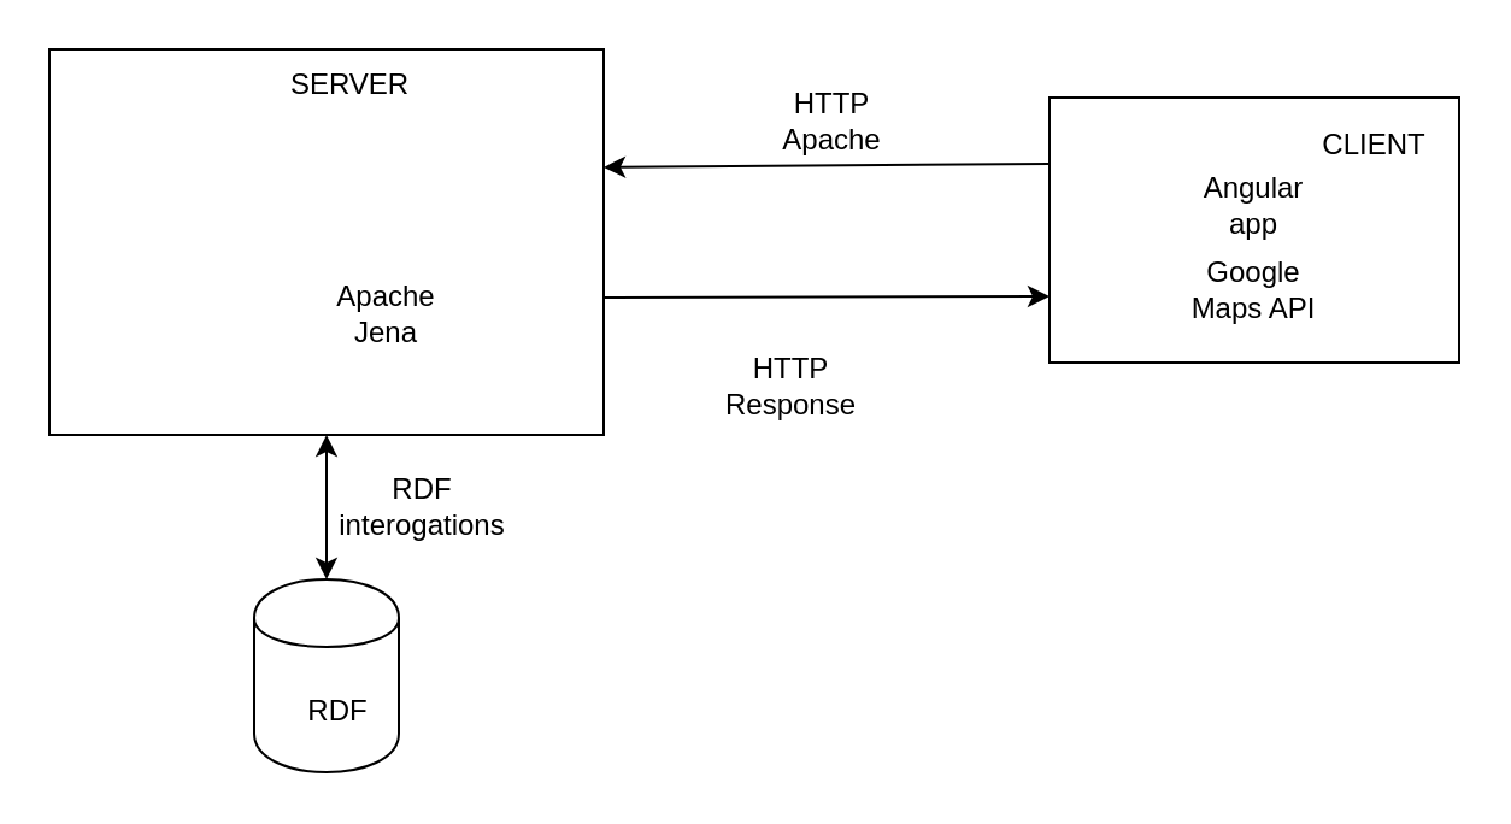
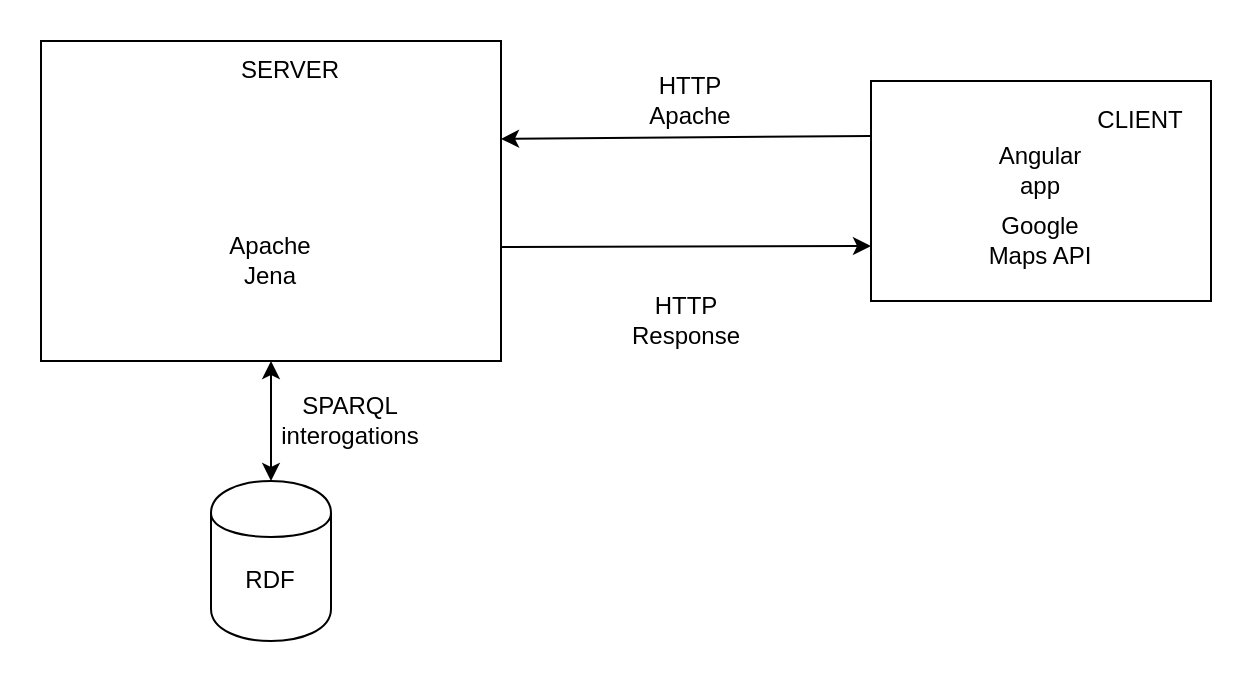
  <mxCell id="0" />
  <mxCell id="1" parent="0" />
  <mxCell id="2" value="" style="rounded=0;whiteSpace=wrap;html=1;" vertex="1" parent="1"><mxGeometry x="20" y="20" width="230" height="160" as="geometry" /></mxCell>
  <mxCell id="3" value="" style="rounded=0;whiteSpace=wrap;html=1;" vertex="1" parent="1"><mxGeometry x="435" y="40" width="170" height="110" as="geometry" /></mxCell>
  <mxCell id="4" value="" style="shape=cylinder;whiteSpace=wrap;html=1;boundedLbl=1;backgroundOutline=1;" vertex="1" parent="1"><mxGeometry x="105" y="240" width="60" height="80" as="geometry" /></mxCell>
- <mxCell id="5" value="RDF" style="text;html=1;strokeColor=none;fillColor=none;align=center;verticalAlign=middle;whiteSpace=wrap;rounded=0;" vertex="1" parent="1"><mxGeometry x="120" y="285" width="40" height="20" as="geometry" /></mxCell>
+ <mxCell id="5" value="RDF" style="text;html=1;strokeColor=none;fillColor=none;align=center;verticalAlign=middle;whiteSpace=wrap;rounded=0;" vertex="1" parent="1"><mxGeometry x="115" y="280" width="40" height="20" as="geometry" /></mxCell>
  <mxCell id="6" value="CLIENT" style="text;html=1;strokeColor=none;fillColor=none;align=center;verticalAlign=middle;whiteSpace=wrap;rounded=0;" vertex="1" parent="1"><mxGeometry x="550" y="50" width="40" height="20" as="geometry" /></mxCell>
  <mxCell id="7" value="SERVER" style="text;html=1;strokeColor=none;fillColor=none;align=center;verticalAlign=middle;whiteSpace=wrap;rounded=0;" vertex="1" parent="1"><mxGeometry x="125" y="25" width="40" height="20" as="geometry" /></mxCell>
- <mxCell id="8" value="Apache Jena" style="text;html=1;strokeColor=none;fillColor=none;align=center;verticalAlign=middle;whiteSpace=wrap;rounded=0;" vertex="1" parent="1"><mxGeometry x="140" y="120" width="40" height="20" as="geometry" /></mxCell>
+ <mxCell id="8" value="Apache Jena" style="text;html=1;strokeColor=none;fillColor=none;align=center;verticalAlign=middle;whiteSpace=wrap;rounded=0;" vertex="1" parent="1"><mxGeometry x="115" y="120" width="40" height="20" as="geometry" /></mxCell>
  <mxCell id="9" style="edgeStyle=orthogonalEdgeStyle;rounded=0;orthogonalLoop=1;jettySize=auto;html=1;exitX=0.5;exitY=1;exitDx=0;exitDy=0;" edge="1" parent="1" source="8" target="8"><mxGeometry relative="1" as="geometry" /></mxCell>
  <mxCell id="10" value="" style="endArrow=classic;startArrow=classic;html=1;exitX=0.5;exitY=0;exitDx=0;exitDy=0;entryX=0.5;entryY=1;entryDx=0;entryDy=0;" edge="1" parent="1" source="4" target="2"><mxGeometry width="50" height="50" relative="1" as="geometry"><mxPoint x="90" y="230" as="sourcePoint" /><mxPoint x="140" y="180" as="targetPoint" /></mxGeometry></mxCell>
- <mxCell id="11" value="RDF interogations" style="text;html=1;strokeColor=none;fillColor=none;align=center;verticalAlign=middle;whiteSpace=wrap;rounded=0;" vertex="1" parent="1"><mxGeometry x="155" y="200" width="40" height="20" as="geometry" /></mxCell>
+ <mxCell id="11" value="SPARQL interogations" style="text;html=1;strokeColor=none;fillColor=none;align=center;verticalAlign=middle;whiteSpace=wrap;rounded=0;" vertex="1" parent="1"><mxGeometry x="155" y="200" width="40" height="20" as="geometry" /></mxCell>
  <mxCell id="12" value="" style="endArrow=classic;html=1;entryX=1;entryY=0.306;entryDx=0;entryDy=0;entryPerimeter=0;exitX=0;exitY=0.25;exitDx=0;exitDy=0;" edge="1" parent="1" source="3" target="2"><mxGeometry width="50" height="50" relative="1" as="geometry"><mxPoint x="365" y="100" as="sourcePoint" /><mxPoint x="415" y="50" as="targetPoint" /></mxGeometry></mxCell>
  <mxCell id="13" value="" style="endArrow=classic;html=1;entryX=0;entryY=0.75;entryDx=0;entryDy=0;exitX=1;exitY=0.644;exitDx=0;exitDy=0;exitPerimeter=0;" edge="1" parent="1" source="2" target="3"><mxGeometry width="50" height="50" relative="1" as="geometry"><mxPoint x="285" y="160" as="sourcePoint" /><mxPoint x="335" y="110" as="targetPoint" /></mxGeometry></mxCell>
- <mxCell id="14" value="HTTP Response" style="text;html=1;strokeColor=none;fillColor=none;align=center;verticalAlign=middle;whiteSpace=wrap;rounded=0;" vertex="1" parent="1"><mxGeometry x="307.5" y="150" width="40" height="20" as="geometry" /></mxCell>
+ <mxCell id="14" value="HTTP Response" style="text;html=1;strokeColor=none;fillColor=none;align=center;verticalAlign=middle;whiteSpace=wrap;rounded=0;" vertex="1" parent="1"><mxGeometry x="322.5" y="150" width="40" height="20" as="geometry" /></mxCell>
  <mxCell id="15" value="HTTP Apache" style="text;html=1;strokeColor=none;fillColor=none;align=center;verticalAlign=middle;whiteSpace=wrap;rounded=0;" vertex="1" parent="1"><mxGeometry x="325" y="40" width="40" height="20" as="geometry" /></mxCell>
  <mxCell id="16" value="Angular app" style="text;html=1;strokeColor=none;fillColor=none;align=center;verticalAlign=middle;whiteSpace=wrap;rounded=0;" vertex="1" parent="1"><mxGeometry x="500" y="75" width="40" height="20" as="geometry" /></mxCell>
  <mxCell id="17" value="Google Maps API" style="text;html=1;strokeColor=none;fillColor=none;align=center;verticalAlign=middle;whiteSpace=wrap;rounded=0;" vertex="1" parent="1"><mxGeometry x="485" y="110" width="70" height="20" as="geometry" /></mxCell>
